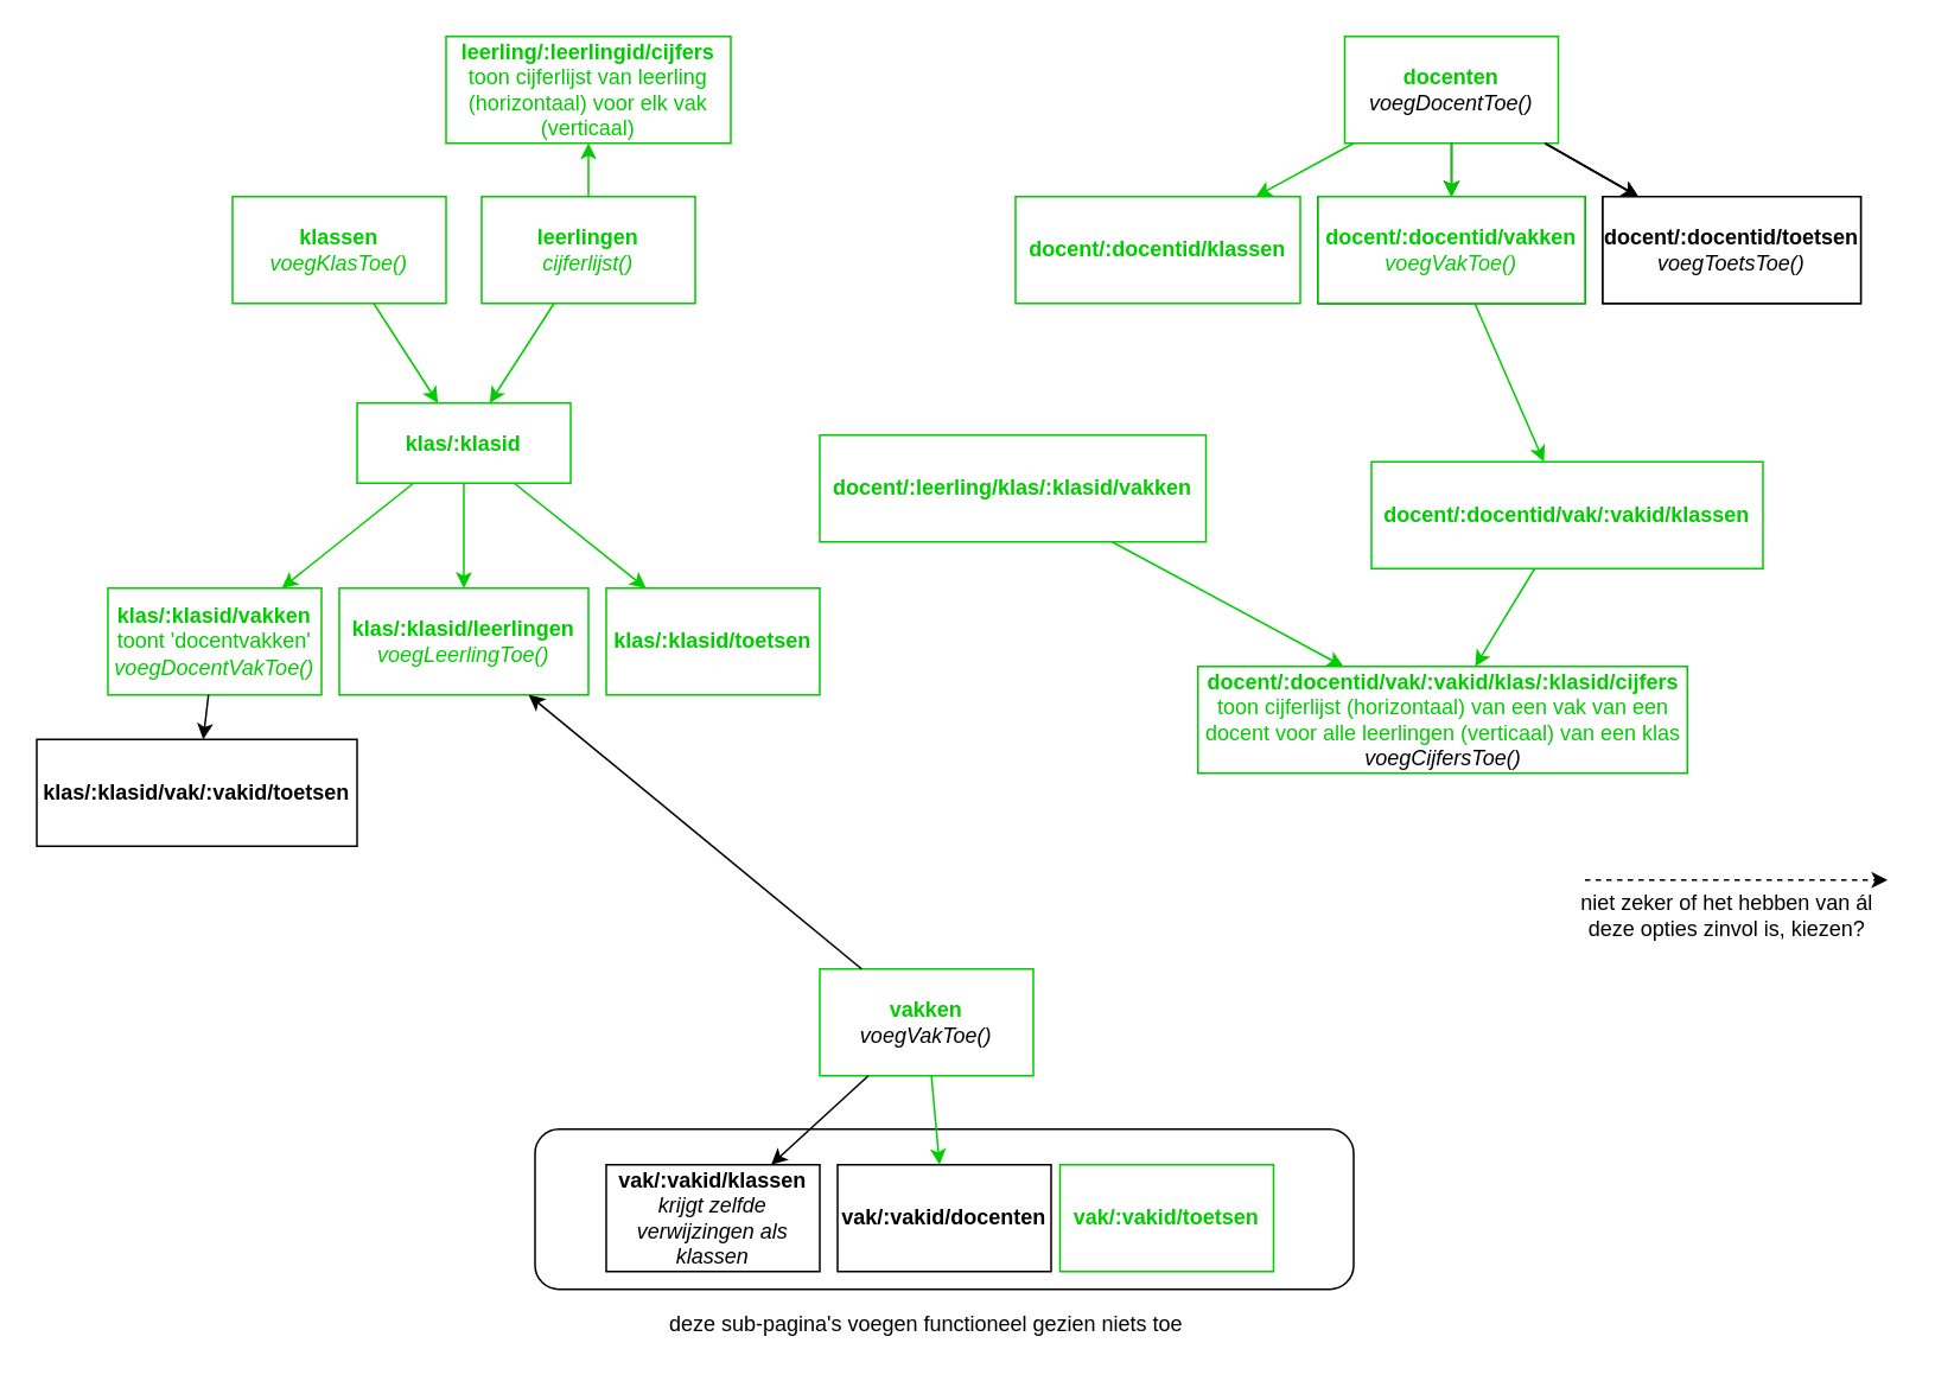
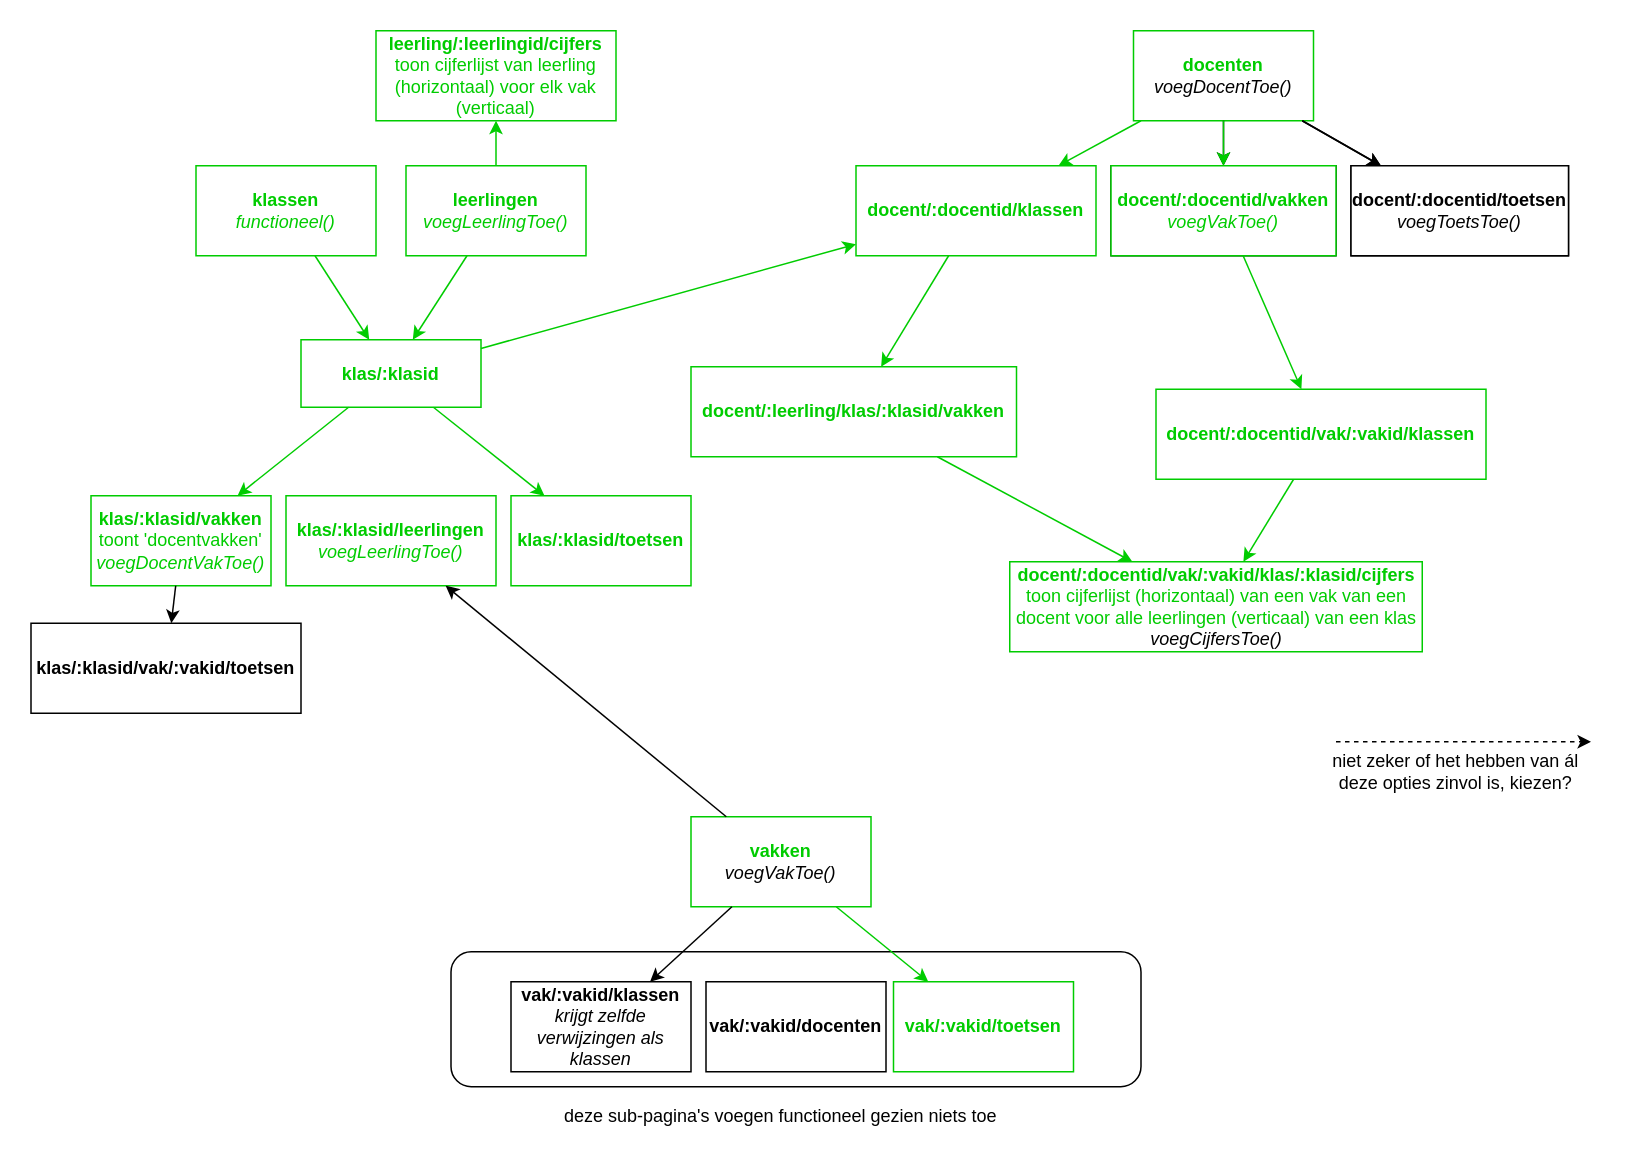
  <mxCell id="0" />
  <mxCell id="1" parent="0" />
- <mxCell id="2" value="&lt;b&gt;&lt;font color=&quot;#00cc00&quot;&gt;klassen&lt;/font&gt;&lt;/b&gt;&lt;br&gt;&lt;i&gt;&lt;font color=&quot;#00cc00&quot;&gt;voegKlasToe()&lt;/font&gt;&lt;/i&gt;" style="rounded=0;whiteSpace=wrap;html=1;strokeColor=#00CC00;" parent="1" vertex="1"><mxGeometry x="130" y="110" width="120" height="60" as="geometry" /></mxCell>
- <mxCell id="3" value="&lt;font color=&quot;#00cc00&quot;&gt;&lt;b&gt;leerlingen&lt;/b&gt;&lt;br&gt;&lt;/font&gt;&lt;i&gt;&lt;font color=&quot;#00cc00&quot;&gt;cijferlijst()&lt;/font&gt;&lt;/i&gt;" style="rounded=0;whiteSpace=wrap;html=1;strokeColor=#00CC00;" parent="1" vertex="1"><mxGeometry x="270" y="110" width="120" height="60" as="geometry" /></mxCell>
+ <mxCell id="2" value="&lt;b&gt;&lt;font color=&quot;#00cc00&quot;&gt;klassen&lt;/font&gt;&lt;/b&gt;&lt;br&gt;&lt;i&gt;&lt;font color=&quot;#00cc00&quot;&gt;functioneel()&lt;/font&gt;&lt;/i&gt;" style="rounded=0;whiteSpace=wrap;html=1;strokeColor=#00CC00;" parent="1" vertex="1"><mxGeometry x="130" y="110" width="120" height="60" as="geometry" /></mxCell>
+ <mxCell id="3" value="&lt;font color=&quot;#00cc00&quot;&gt;&lt;b&gt;leerlingen&lt;/b&gt;&lt;br&gt;&lt;/font&gt;&lt;i&gt;&lt;font color=&quot;#00cc00&quot;&gt;voegLeerlingToe()&lt;/font&gt;&lt;/i&gt;" style="rounded=0;whiteSpace=wrap;html=1;strokeColor=#00CC00;" parent="1" vertex="1"><mxGeometry x="270" y="110" width="120" height="60" as="geometry" /></mxCell>
  <mxCell id="4" value="&lt;b&gt;&lt;font color=&quot;#00cc00&quot;&gt;klas/:klasid/leerlingen&lt;br&gt;&lt;/font&gt;&lt;/b&gt;&lt;i&gt;&lt;font color=&quot;#00cc00&quot;&gt;voegLeerlingToe()&lt;/font&gt;&lt;/i&gt;" style="rounded=0;whiteSpace=wrap;html=1;strokeColor=#00CC00;" parent="1" vertex="1"><mxGeometry x="190" y="330" width="140" height="60" as="geometry" /></mxCell>
  <mxCell id="5" value="&lt;font color=&quot;#00cc00&quot;&gt;&lt;b&gt;leerling/:leerlingid/cijfers&lt;br&gt;&lt;/b&gt;toon cijferlijst van leerling (horizontaal) voor elk vak (verticaal)&lt;/font&gt;" style="rounded=0;whiteSpace=wrap;html=1;strokeColor=#00CC00;" parent="1" vertex="1"><mxGeometry x="250" y="20" width="160" height="60" as="geometry" /></mxCell>
  <mxCell id="6" value="&lt;b&gt;docent/:docentid/vakken&lt;br&gt;&lt;/b&gt;&lt;i&gt;voegVakToe()&lt;/i&gt;" style="rounded=0;whiteSpace=wrap;html=1;" parent="1" vertex="1"><mxGeometry x="740" y="110" width="150" height="60" as="geometry" /></mxCell>
  <mxCell id="7" value="&lt;font color=&quot;#00cc00&quot;&gt;&lt;b&gt;klas/:klasid/vakken&lt;br&gt;&lt;/b&gt;toont 'docentvakken'&lt;br&gt;&lt;i&gt;voegDocentVakToe()&lt;/i&gt;&lt;/font&gt;" style="rounded=0;whiteSpace=wrap;html=1;strokeColor=#00CC00;" parent="1" vertex="1"><mxGeometry x="60" y="330" width="120" height="60" as="geometry" /></mxCell>
  <mxCell id="8" value="&lt;b&gt;&lt;font color=&quot;#00cc00&quot;&gt;klas/:klasid/toetsen&lt;/font&gt;&lt;/b&gt;" style="rounded=0;whiteSpace=wrap;html=1;strokeColor=#00CC00;" parent="1" vertex="1"><mxGeometry x="340" y="330" width="120" height="60" as="geometry" /></mxCell>
  <mxCell id="9" value="&lt;b&gt;klas/:klasid/vak/:vakid/toetsen&lt;/b&gt;" style="rounded=0;whiteSpace=wrap;html=1;" parent="1" vertex="1"><mxGeometry x="20" y="415" width="180" height="60" as="geometry" /></mxCell>
  <mxCell id="10" value="" style="endArrow=none;html=1;startArrow=classic;startFill=1;" parent="1" source="9" target="7" edge="1"><mxGeometry width="50" height="50" relative="1" as="geometry"><mxPoint x="440" y="320" as="sourcePoint" /><mxPoint x="490" y="270" as="targetPoint" /></mxGeometry></mxCell>
  <mxCell id="11" value="&lt;b&gt;&lt;font color=&quot;#00cc00&quot;&gt;docenten&lt;br&gt;&lt;/font&gt;&lt;/b&gt;&lt;i&gt;voegDocentToe()&lt;/i&gt;" style="rounded=0;whiteSpace=wrap;html=1;strokeColor=#00CC00;" parent="1" vertex="1"><mxGeometry x="755" y="20" width="120" height="60" as="geometry" /></mxCell>
  <mxCell id="12" value="" style="endArrow=none;html=1;startArrow=classic;startFill=1;" parent="1" source="15" target="11" edge="1"><mxGeometry width="50" height="50" relative="1" as="geometry"><mxPoint x="270" y="290" as="sourcePoint" /><mxPoint x="320" y="240" as="targetPoint" /></mxGeometry></mxCell>
  <mxCell id="13" value="" style="endArrow=none;html=1;startArrow=classic;startFill=1;" parent="1" source="6" target="11" edge="1"><mxGeometry width="50" height="50" relative="1" as="geometry"><mxPoint x="270" y="290" as="sourcePoint" /><mxPoint x="320" y="240" as="targetPoint" /></mxGeometry></mxCell>
  <mxCell id="14" value="&lt;b&gt;&lt;font color=&quot;#00cc00&quot;&gt;vakken&lt;br&gt;&lt;/font&gt;&lt;/b&gt;&lt;i&gt;voegVakToe()&lt;/i&gt;" style="rounded=0;whiteSpace=wrap;html=1;strokeColor=#00CC00;" parent="1" vertex="1"><mxGeometry x="460" y="544" width="120" height="60" as="geometry" /></mxCell>
  <mxCell id="15" value="&lt;b&gt;docent/:docentid/toetsen&lt;br&gt;&lt;/b&gt;&lt;i&gt;voegToetsToe()&lt;/i&gt;" style="rounded=0;whiteSpace=wrap;html=1;" parent="1" vertex="1"><mxGeometry x="900" y="110" width="145" height="60" as="geometry" /></mxCell>
  <mxCell id="16" value="" style="endArrow=none;html=1;startArrow=classic;startFill=1;strokeColor=#00CC00;" parent="1" source="42" target="6" edge="1"><mxGeometry width="50" height="50" relative="1" as="geometry"><mxPoint x="1080" y="355" as="sourcePoint" /><mxPoint x="860" y="215" as="targetPoint" /></mxGeometry></mxCell>
  <mxCell id="17" value="&lt;b&gt;&lt;font color=&quot;#00cc00&quot;&gt;docent/:docentid/klassen&lt;/font&gt;&lt;/b&gt;" style="rounded=0;whiteSpace=wrap;html=1;strokeColor=#00CC00;" parent="1" vertex="1"><mxGeometry x="570" y="110" width="160" height="60" as="geometry" /></mxCell>
  <mxCell id="18" value="" style="endArrow=classic;html=1;endFill=1;strokeColor=#00CC00;" parent="1" source="3" target="30" edge="1"><mxGeometry width="50" height="50" relative="1" as="geometry"><mxPoint x="640" y="390" as="sourcePoint" /><mxPoint x="690" y="340" as="targetPoint" /></mxGeometry></mxCell>
  <mxCell id="19" value="" style="endArrow=classic;html=1;strokeColor=#00CC00;" parent="1" source="3" target="5" edge="1"><mxGeometry width="50" height="50" relative="1" as="geometry"><mxPoint x="670" y="510" as="sourcePoint" /><mxPoint x="580" y="380" as="targetPoint" /></mxGeometry></mxCell>
  <mxCell id="20" value="&lt;font color=&quot;#00cc00&quot;&gt;&lt;b&gt;docent/:docentid/vak/:vakid/klas/:klasid/cijfers&lt;br&gt;&lt;/b&gt;toon cijferlijst (horizontaal) van een vak van een docent voor alle leerlingen (verticaal) van een klas&lt;/font&gt;&lt;br&gt;&lt;i&gt;voegCijfersToe()&lt;/i&gt;" style="rounded=0;whiteSpace=wrap;html=1;strokeColor=#00CC00;" parent="1" vertex="1"><mxGeometry x="672.5" y="374" width="275" height="60" as="geometry" /></mxCell>
  <mxCell id="21" value="" style="endArrow=none;html=1;startArrow=classic;startFill=1;strokeColor=#00CC00;" parent="1" source="20" target="42" edge="1"><mxGeometry width="50" height="50" relative="1" as="geometry"><mxPoint x="901.667" y="330" as="sourcePoint" /><mxPoint x="948.333" y="300" as="targetPoint" /></mxGeometry></mxCell>
  <mxCell id="22" value="&lt;b&gt;vak/:vakid/klassen&lt;br&gt;&lt;/b&gt;&lt;i&gt;krijgt zelfde verwijzingen als klassen&lt;/i&gt;" style="rounded=0;whiteSpace=wrap;html=1;" parent="1" vertex="1"><mxGeometry x="340" y="654" width="120" height="60" as="geometry" /></mxCell>
  <mxCell id="23" value="" style="endArrow=classic;html=1;" parent="1" source="14" target="22" edge="1"><mxGeometry width="50" height="50" relative="1" as="geometry"><mxPoint x="175" y="464" as="sourcePoint" /><mxPoint x="175" y="514" as="targetPoint" /></mxGeometry></mxCell>
  <mxCell id="24" value="&lt;b&gt;vak/:vakid/docenten&lt;br&gt;&lt;/b&gt;" style="rounded=0;whiteSpace=wrap;html=1;" parent="1" vertex="1"><mxGeometry x="470" y="654" width="120" height="60" as="geometry" /></mxCell>
  <mxCell id="25" value="" style="endArrow=classic;html=1;" parent="1" source="14" target="4" edge="1"><mxGeometry width="50" height="50" relative="1" as="geometry"><mxPoint x="497.273" y="614" as="sourcePoint" /><mxPoint x="442.727" y="664" as="targetPoint" /></mxGeometry></mxCell>
  <mxCell id="26" value="" style="rounded=1;whiteSpace=wrap;html=1;fillColor=none;glass=1;" parent="1" vertex="1"><mxGeometry x="300" y="634" width="460" height="90" as="geometry" /></mxCell>
  <mxCell id="27" value="deze sub-pagina's voegen functioneel gezien niets toe" style="text;html=1;strokeColor=none;fillColor=none;align=center;verticalAlign=middle;whiteSpace=wrap;rounded=0;" parent="1" vertex="1"><mxGeometry x="365" y="734" width="310" height="20" as="geometry" /></mxCell>
  <mxCell id="28" value="" style="endArrow=classic;html=1;dashed=1;" parent="1" edge="1"><mxGeometry width="50" height="50" relative="1" as="geometry"><mxPoint x="890" y="494" as="sourcePoint" /><mxPoint x="1060" y="494" as="targetPoint" /></mxGeometry></mxCell>
  <mxCell id="29" value="niet zeker of het hebben van ál deze opties zinvol is, kiezen?" style="text;html=1;strokeColor=none;fillColor=none;align=center;verticalAlign=middle;whiteSpace=wrap;rounded=0;" parent="1" vertex="1"><mxGeometry x="875" y="504" width="190" height="20" as="geometry" /></mxCell>
  <mxCell id="30" value="&lt;b&gt;&lt;font color=&quot;#00cc00&quot;&gt;klas/:klasid&lt;/font&gt;&lt;/b&gt;" style="rounded=0;whiteSpace=wrap;html=1;fillColor=none;strokeColor=#00CC00;" parent="1" vertex="1"><mxGeometry x="200" y="226" width="120" height="45" as="geometry" /></mxCell>
  <mxCell id="31" value="" style="endArrow=classic;html=1;endFill=1;strokeColor=#00CC00;" parent="1" source="30" target="7" edge="1"><mxGeometry width="50" height="50" relative="1" as="geometry"><mxPoint x="340" y="390" as="sourcePoint" /><mxPoint x="340" y="310" as="targetPoint" /></mxGeometry></mxCell>
- <mxCell id="32" value="" style="endArrow=classic;html=1;endFill=1;strokeColor=#00CC00;" parent="1" source="30" target="4" edge="1"><mxGeometry width="50" height="50" relative="1" as="geometry"><mxPoint x="332" y="270" as="sourcePoint" /><mxPoint x="350" y="320" as="targetPoint" /></mxGeometry></mxCell>
+ <mxCell id="32" value="" style="endArrow=classic;html=1;endFill=1;strokeColor=#00CC00;" parent="1" source="30" target="17" edge="1"><mxGeometry width="50" height="50" relative="1" as="geometry"><mxPoint x="332" y="270" as="sourcePoint" /><mxPoint x="350" y="320" as="targetPoint" /></mxGeometry></mxCell>
  <mxCell id="33" value="" style="endArrow=classic;html=1;endFill=1;strokeColor=#00CC00;" parent="1" source="30" target="8" edge="1"><mxGeometry width="50" height="50" relative="1" as="geometry"><mxPoint x="360" y="410" as="sourcePoint" /><mxPoint x="360" y="330" as="targetPoint" /></mxGeometry></mxCell>
  <mxCell id="34" value="" style="endArrow=classic;html=1;endFill=1;strokeColor=#00CC00;" parent="1" source="2" target="30" edge="1"><mxGeometry width="50" height="50" relative="1" as="geometry"><mxPoint x="395" y="390" as="sourcePoint" /><mxPoint x="355" y="310" as="targetPoint" /></mxGeometry></mxCell>
  <mxCell id="35" value="&lt;b&gt;&lt;font color=&quot;#00cc00&quot;&gt;vak/:vakid/toetsen&lt;/font&gt;&lt;br&gt;&lt;/b&gt;" style="rounded=0;whiteSpace=wrap;html=1;strokeColor=#00CC00;" parent="1" vertex="1"><mxGeometry x="595" y="654" width="120" height="60" as="geometry" /></mxCell>
- <mxCell id="36" value="" style="endArrow=classic;html=1;strokeColor=#00CC00;" parent="1" source="14" target="24" edge="1"><mxGeometry width="50" height="50" relative="1" as="geometry"><mxPoint x="647.727" y="604" as="sourcePoint" /><mxPoint x="567.727" y="664" as="targetPoint" /></mxGeometry></mxCell>
+ <mxCell id="36" value="" style="endArrow=classic;html=1;strokeColor=#00CC00;" parent="1" source="14" target="35" edge="1"><mxGeometry width="50" height="50" relative="1" as="geometry"><mxPoint x="647.727" y="604" as="sourcePoint" /><mxPoint x="567.727" y="664" as="targetPoint" /></mxGeometry></mxCell>
  <mxCell id="37" value="" style="endArrow=none;html=1;startArrow=classic;startFill=1;strokeColor=#00CC00;" parent="1" edge="1"><mxGeometry width="50" height="50" relative="1" as="geometry"><mxPoint x="705" y="110" as="sourcePoint" /><mxPoint x="760" y="80" as="targetPoint" /></mxGeometry></mxCell>
  <mxCell id="38" value="" style="endArrow=none;html=1;startArrow=classic;startFill=1;strokeColor=#00CC00;" parent="1" source="41" edge="1"><mxGeometry width="50" height="50" relative="1" as="geometry"><mxPoint x="270" y="290" as="sourcePoint" /><mxPoint x="815" y="80" as="targetPoint" /></mxGeometry></mxCell>
  <mxCell id="39" value="" style="endArrow=none;html=1;startArrow=classic;startFill=1;" parent="1" source="40" edge="1"><mxGeometry width="50" height="50" relative="1" as="geometry"><mxPoint x="270" y="290" as="sourcePoint" /><mxPoint x="867.5" y="80" as="targetPoint" /></mxGeometry></mxCell>
  <mxCell id="40" value="&lt;b&gt;docent/:docentid/toetsen&lt;br&gt;&lt;/b&gt;&lt;i&gt;voegToetsToe()&lt;/i&gt;" style="rounded=0;whiteSpace=wrap;html=1;" parent="1" vertex="1"><mxGeometry x="900" y="110" width="145" height="60" as="geometry" /></mxCell>
  <mxCell id="41" value="&lt;font color=&quot;#00cc00&quot;&gt;&lt;b&gt;docent/:docentid/vakken&lt;br&gt;&lt;/b&gt;&lt;i&gt;voegVakToe()&lt;/i&gt;&lt;/font&gt;" style="rounded=0;whiteSpace=wrap;html=1;strokeColor=#00CC00;" parent="1" vertex="1"><mxGeometry x="740" y="110" width="150" height="60" as="geometry" /></mxCell>
  <mxCell id="42" value="&lt;b&gt;&lt;font color=&quot;#00cc00&quot;&gt;docent/:docentid/vak/:vakid/klassen&lt;/font&gt;&lt;/b&gt;" style="rounded=0;whiteSpace=wrap;html=1;strokeColor=#00CC00;" parent="1" vertex="1"><mxGeometry x="770" y="259" width="220" height="60" as="geometry" /></mxCell>
  <mxCell id="43" value="&lt;b&gt;&lt;font color=&quot;#00cc00&quot;&gt;docent/:leerling/klas/:klasid/vakken&lt;/font&gt;&lt;/b&gt;" style="rounded=0;whiteSpace=wrap;html=1;strokeColor=#00CC00;" parent="1" vertex="1"><mxGeometry x="460" y="244" width="217" height="60" as="geometry" /></mxCell>
+ <mxCell id="44" value="" style="endArrow=none;html=1;startArrow=classic;startFill=1;strokeColor=#00CC00;" parent="1" source="43" target="17" edge="1"><mxGeometry width="50" height="50" relative="1" as="geometry"><mxPoint x="930" y="120" as="sourcePoint" /><mxPoint x="877.5" y="90" as="targetPoint" /></mxGeometry></mxCell>
  <mxCell id="45" value="" style="endArrow=none;html=1;startArrow=classic;startFill=1;strokeColor=#00CC00;" parent="1" source="20" target="43" edge="1"><mxGeometry width="50" height="50" relative="1" as="geometry"><mxPoint x="596.746" y="254" as="sourcePoint" /><mxPoint x="641.754" y="180" as="targetPoint" /></mxGeometry></mxCell>
